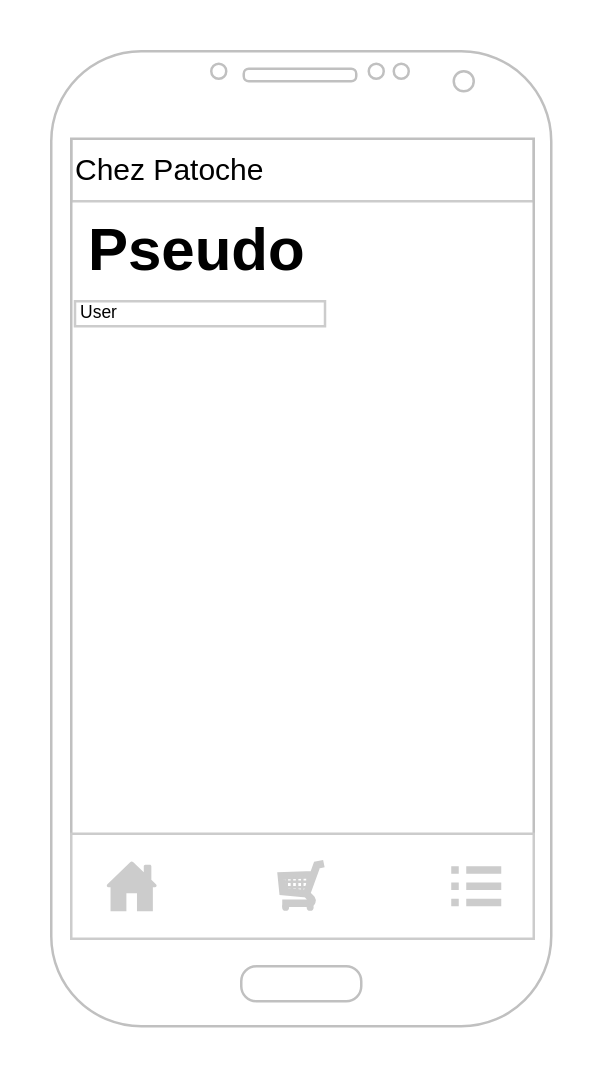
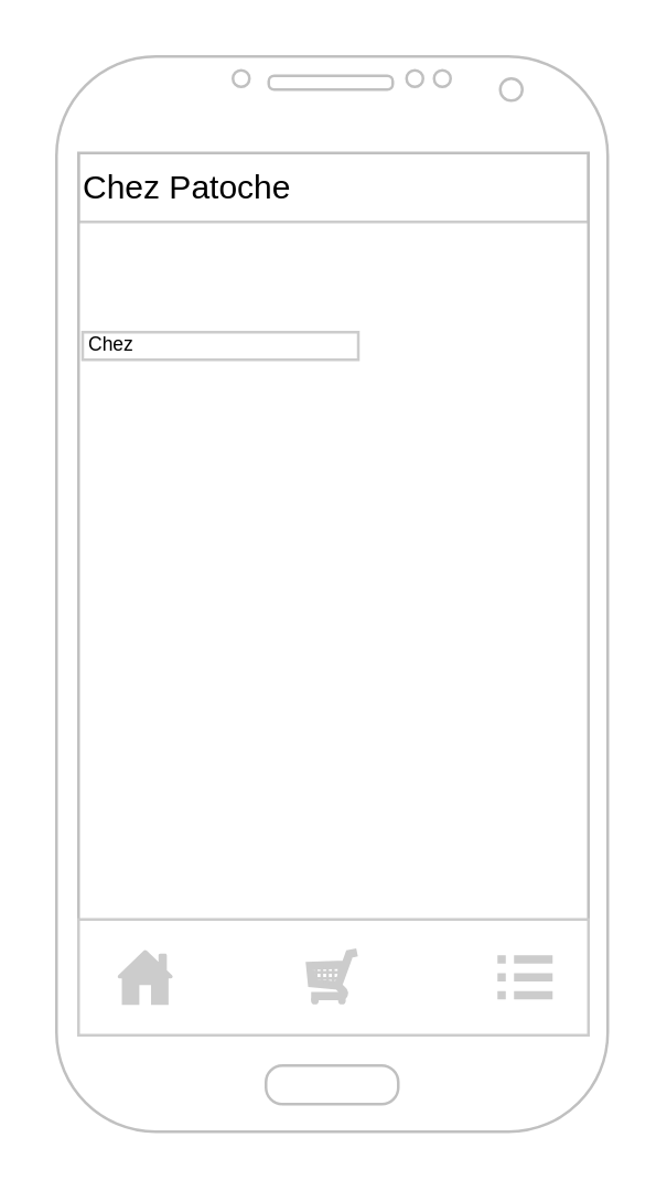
  <mxCell id="0" />
  <mxCell id="1" parent="0" />
  <mxCell id="2" value="Chez Patoche" style="rounded=0;whiteSpace=wrap;html=1;align=left;strokeColor=#CCCCCC;" vertex="1" parent="1"><mxGeometry x="28" y="55" width="185" height="25" as="geometry" /></mxCell>
  <mxCell id="3" value="" style="verticalLabelPosition=bottom;verticalAlign=top;html=1;shadow=0;dashed=0;strokeWidth=1;shape=mxgraph.android.phone2;strokeColor=#c0c0c0;" vertex="1" parent="1"><mxGeometry x="20" y="20" width="200" height="390" as="geometry" /></mxCell>
  <mxCell id="4" value="" style="rounded=0;whiteSpace=wrap;html=1;fontSize=11;strokeColor=#CCCCCC;" vertex="1" parent="1"><mxGeometry x="28" y="333" width="185" height="42" as="geometry" /></mxCell>
  <mxCell id="5" value="" style="sketch=0;pointerEvents=1;shadow=0;dashed=0;html=1;strokeColor=none;fillColor=#CCCCCC;labelPosition=center;verticalLabelPosition=bottom;verticalAlign=top;outlineConnect=0;align=center;shape=mxgraph.office.concepts.home;fontSize=11;" vertex="1" parent="1"><mxGeometry x="42" y="344" width="20.4" height="20" as="geometry" /></mxCell>
  <mxCell id="6" value="" style="verticalLabelPosition=bottom;shadow=0;dashed=0;align=center;html=1;verticalAlign=top;strokeWidth=1;shape=mxgraph.mockup.misc.shoppingCart;strokeColor=#CCCCCC;fontSize=11;fillColor=#CCCCCC;" vertex="1" parent="1"><mxGeometry x="111.5" y="344.5" width="18" height="19" as="geometry" /></mxCell>
  <mxCell id="7" value="" style="html=1;verticalLabelPosition=bottom;align=center;labelBackgroundColor=#ffffff;verticalAlign=top;strokeWidth=2;strokeColor=none;shadow=0;dashed=0;shape=mxgraph.ios7.icons.preferences;pointerEvents=1;fontSize=11;fillColor=#CCCCCC;" vertex="1" parent="1"><mxGeometry x="180" y="346" width="20" height="16" as="geometry" /></mxCell>
- <mxCell id="8" value="Pseudo" style="text;strokeColor=none;fillColor=none;html=1;fontSize=24;fontStyle=1;verticalAlign=middle;align=center;" vertex="1" parent="1"><mxGeometry x="28" y="80" width="100" height="40" as="geometry" /></mxCell>
- <mxCell id="9" value="User" style="rounded=0;whiteSpace=wrap;html=1;fontSize=7;strokeColor=#CCCCCC;fillColor=none;align=left;" vertex="1" parent="1"><mxGeometry x="29.5" y="120" width="100" height="10" as="geometry" /></mxCell>
+ <mxCell id="9" value="Chez" style="rounded=0;whiteSpace=wrap;html=1;fontSize=7;strokeColor=#CCCCCC;fillColor=none;align=left;" vertex="1" parent="1"><mxGeometry x="29.5" y="120" width="100" height="10" as="geometry" /></mxCell>
